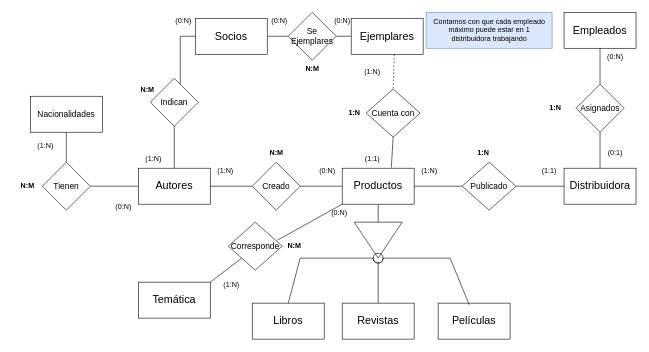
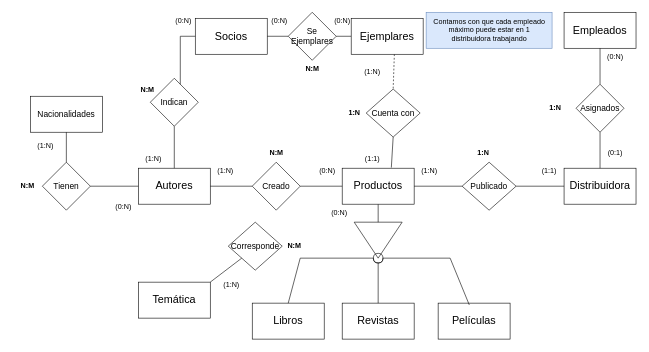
  <mxCell id="0" />
  <mxCell id="1" parent="0" />
  <mxCell id="2" value="" style="triangle;whiteSpace=wrap;html=1;rotation=90;" parent="1" vertex="1"><mxGeometry x="600" y="360" width="60" height="80" as="geometry" /></mxCell>
  <mxCell id="3" value="" style="endArrow=none;html=1;rounded=0;" parent="1" target="4" edge="1"><mxGeometry width="50" height="50" relative="1" as="geometry"><mxPoint x="630" y="370" as="sourcePoint" /><mxPoint x="630" y="310" as="targetPoint" /></mxGeometry></mxCell>
  <mxCell id="4" value="&lt;font style=&quot;font-size: 18px;&quot;&gt;Productos&lt;/font&gt;" style="rounded=0;whiteSpace=wrap;html=1;" parent="1" vertex="1"><mxGeometry x="570" y="280" width="120" height="60" as="geometry" /></mxCell>
  <mxCell id="5" value="&lt;font style=&quot;font-size: 18px;&quot;&gt;Películas&lt;/font&gt;" style="rounded=0;whiteSpace=wrap;html=1;" parent="1" vertex="1"><mxGeometry x="730" y="505" width="120" height="60" as="geometry" /></mxCell>
  <mxCell id="6" value="&lt;font style=&quot;font-size: 18px;&quot;&gt;Revistas&lt;/font&gt;" style="rounded=0;whiteSpace=wrap;html=1;" parent="1" vertex="1"><mxGeometry x="570" y="505" width="120" height="60" as="geometry" /></mxCell>
  <mxCell id="7" value="&lt;font style=&quot;font-size: 18px;&quot;&gt;Libros&lt;/font&gt;" style="rounded=0;whiteSpace=wrap;html=1;" parent="1" vertex="1"><mxGeometry x="420" y="505" width="120" height="60" as="geometry" /></mxCell>
  <mxCell id="8" value="&lt;font style=&quot;font-size: 18px;&quot;&gt;Temática&lt;/font&gt;" style="rounded=0;whiteSpace=wrap;html=1;" parent="1" vertex="1"><mxGeometry x="230" y="470" width="120" height="60" as="geometry" /></mxCell>
  <mxCell id="9" value="&lt;font style=&quot;font-size: 18px;&quot;&gt;Socios&lt;/font&gt;" style="rounded=0;whiteSpace=wrap;html=1;" parent="1" vertex="1"><mxGeometry x="325" y="30" width="120" height="60" as="geometry" /></mxCell>
  <mxCell id="10" value="&lt;font style=&quot;font-size: 18px;&quot;&gt;Autores&lt;/font&gt;" style="rounded=0;whiteSpace=wrap;html=1;" parent="1" vertex="1"><mxGeometry x="230" y="280" width="120" height="60" as="geometry" /></mxCell>
  <mxCell id="11" value="&lt;font style=&quot;font-size: 14px;&quot;&gt;Creado&lt;/font&gt;" style="rhombus;whiteSpace=wrap;html=1;" parent="1" vertex="1"><mxGeometry x="420" y="270" width="80" height="80" as="geometry" /></mxCell>
  <mxCell id="12" value="&lt;font style=&quot;font-size: 14px;&quot;&gt;Publicado&lt;/font&gt;" style="rhombus;whiteSpace=wrap;html=1;" parent="1" vertex="1"><mxGeometry x="770" y="270" width="90" height="80" as="geometry" /></mxCell>
  <mxCell id="13" value="&lt;font style=&quot;font-size: 14px;&quot;&gt;Se Ejemplares&lt;/font&gt;" style="rhombus;whiteSpace=wrap;html=1;" parent="1" vertex="1"><mxGeometry x="480" y="20" width="80" height="80" as="geometry" /></mxCell>
  <mxCell id="14" value="&lt;font style=&quot;font-size: 14px;&quot;&gt;Indican&lt;/font&gt;" style="rhombus;whiteSpace=wrap;html=1;" parent="1" vertex="1"><mxGeometry x="250" y="130" width="80" height="80" as="geometry" /></mxCell>
  <mxCell id="15" value="&lt;font style=&quot;font-size: 18px;&quot;&gt;Distribuidora&lt;/font&gt;" style="rounded=0;whiteSpace=wrap;html=1;" parent="1" vertex="1"><mxGeometry x="940" y="280" width="120" height="60" as="geometry" /></mxCell>
  <mxCell id="16" value="&lt;font style=&quot;font-size: 14px;&quot;&gt;Asignados&lt;/font&gt;" style="rhombus;whiteSpace=wrap;html=1;" parent="1" vertex="1"><mxGeometry x="960" y="140" width="80" height="80" as="geometry" /></mxCell>
  <mxCell id="17" value="&lt;font style=&quot;font-size: 18px;&quot;&gt;Empleados&lt;/font&gt;" style="rounded=0;whiteSpace=wrap;html=1;" parent="1" vertex="1"><mxGeometry x="940" y="20" width="120" height="60" as="geometry" /></mxCell>
  <mxCell id="18" value="&lt;font style=&quot;font-size: 14px;&quot;&gt;Corresponde&lt;/font&gt;" style="rhombus;whiteSpace=wrap;html=1;" parent="1" vertex="1"><mxGeometry x="380" y="370" width="90" height="80" as="geometry" /></mxCell>
  <mxCell id="19" value="" style="endArrow=halfCircle;html=1;rounded=0;entryX=1;entryY=0.5;entryDx=0;entryDy=0;endFill=0;exitX=0.5;exitY=0;exitDx=0;exitDy=0;" parent="1" source="6" target="2" edge="1"><mxGeometry width="50" height="50" relative="1" as="geometry"><mxPoint x="630" y="480" as="sourcePoint" /><mxPoint x="680" y="430" as="targetPoint" /></mxGeometry></mxCell>
  <mxCell id="20" value="" style="endArrow=halfCircle;html=1;rounded=0;entryX=1;entryY=0.5;entryDx=0;entryDy=0;endFill=0;exitX=0.433;exitY=0.05;exitDx=0;exitDy=0;exitPerimeter=0;" parent="1" source="5" target="2" edge="1"><mxGeometry width="50" height="50" relative="1" as="geometry"><mxPoint x="770" y="480" as="sourcePoint" /><mxPoint x="820" y="430" as="targetPoint" /><Array as="points"><mxPoint x="750" y="430" /></Array></mxGeometry></mxCell>
  <mxCell id="21" value="" style="endArrow=halfCircle;html=1;rounded=0;entryX=1;entryY=0.5;entryDx=0;entryDy=0;endFill=0;exitX=0.5;exitY=0;exitDx=0;exitDy=0;" parent="1" source="7" target="2" edge="1"><mxGeometry width="50" height="50" relative="1" as="geometry"><mxPoint x="480" y="480" as="sourcePoint" /><mxPoint x="530" y="430" as="targetPoint" /><Array as="points"><mxPoint x="500" y="430" /></Array></mxGeometry></mxCell>
  <mxCell id="22" value="" style="endArrow=none;html=1;rounded=0;entryX=1;entryY=0.5;entryDx=0;entryDy=0;exitX=0;exitY=0.5;exitDx=0;exitDy=0;" parent="1" source="36" target="13" edge="1"><mxGeometry width="50" height="50" relative="1" as="geometry"><mxPoint x="590" y="280" as="sourcePoint" /><mxPoint x="640" y="230" as="targetPoint" /></mxGeometry></mxCell>
  <mxCell id="23" value="" style="endArrow=none;html=1;rounded=0;exitX=1;exitY=0.5;exitDx=0;exitDy=0;entryX=0;entryY=0.5;entryDx=0;entryDy=0;" parent="1" source="11" target="4" edge="1"><mxGeometry width="50" height="50" relative="1" as="geometry"><mxPoint x="510" y="340" as="sourcePoint" /><mxPoint x="560" y="290" as="targetPoint" /></mxGeometry></mxCell>
- <mxCell id="24" value="" style="endArrow=none;html=1;rounded=0;entryX=0;entryY=1;entryDx=0;entryDy=0;exitX=0.913;exitY=0.375;exitDx=0;exitDy=0;exitPerimeter=0;" parent="1" source="18" target="4" edge="1"><mxGeometry width="50" height="50" relative="1" as="geometry"><mxPoint x="480" y="390" as="sourcePoint" /><mxPoint x="510" y="350" as="targetPoint" /></mxGeometry></mxCell>
  <mxCell id="25" value="" style="endArrow=none;html=1;rounded=0;entryX=0;entryY=1;entryDx=0;entryDy=0;exitX=1;exitY=0;exitDx=0;exitDy=0;" parent="1" source="8" target="18" edge="1"><mxGeometry width="50" height="50" relative="1" as="geometry"><mxPoint x="380" y="460" as="sourcePoint" /><mxPoint x="410" y="410" as="targetPoint" /></mxGeometry></mxCell>
  <mxCell id="26" value="" style="endArrow=none;html=1;rounded=0;entryX=0;entryY=0.5;entryDx=0;entryDy=0;exitX=1;exitY=0.5;exitDx=0;exitDy=0;" parent="1" source="10" target="11" edge="1"><mxGeometry width="50" height="50" relative="1" as="geometry"><mxPoint x="360" y="310" as="sourcePoint" /><mxPoint x="420" y="309.5" as="targetPoint" /></mxGeometry></mxCell>
  <mxCell id="27" value="" style="endArrow=none;html=1;rounded=0;exitX=1;exitY=0.5;exitDx=0;exitDy=0;entryX=0;entryY=0.5;entryDx=0;entryDy=0;" parent="1" source="12" target="15" edge="1"><mxGeometry width="50" height="50" relative="1" as="geometry"><mxPoint x="850" y="309.5" as="sourcePoint" /><mxPoint x="920" y="309.5" as="targetPoint" /></mxGeometry></mxCell>
  <mxCell id="28" value="" style="endArrow=none;html=1;rounded=0;entryX=0;entryY=0.5;entryDx=0;entryDy=0;exitX=1;exitY=0.5;exitDx=0;exitDy=0;" parent="1" source="4" target="12" edge="1"><mxGeometry width="50" height="50" relative="1" as="geometry"><mxPoint x="700" y="310" as="sourcePoint" /><mxPoint x="760" y="309.5" as="targetPoint" /></mxGeometry></mxCell>
  <mxCell id="29" value="" style="endArrow=none;html=1;rounded=0;entryX=0.5;entryY=1;entryDx=0;entryDy=0;exitX=0.5;exitY=0;exitDx=0;exitDy=0;" parent="1" source="15" target="16" edge="1"><mxGeometry width="50" height="50" relative="1" as="geometry"><mxPoint x="980" y="270" as="sourcePoint" /><mxPoint x="980" y="160" as="targetPoint" /></mxGeometry></mxCell>
  <mxCell id="30" value="" style="endArrow=none;html=1;rounded=0;exitX=0;exitY=0;exitDx=0;exitDy=0;entryX=0;entryY=0.5;entryDx=0;entryDy=0;" parent="1" target="9" edge="1"><mxGeometry width="50" height="50" relative="1" as="geometry"><mxPoint x="300" y="140" as="sourcePoint" /><mxPoint x="250" y="65" as="targetPoint" /><Array as="points"><mxPoint x="300" y="60" /></Array></mxGeometry></mxCell>
  <mxCell id="31" value="" style="endArrow=none;html=1;rounded=0;exitX=0.5;exitY=0;exitDx=0;exitDy=0;entryX=0.5;entryY=1;entryDx=0;entryDy=0;" parent="1" source="16" target="17" edge="1"><mxGeometry width="50" height="50" relative="1" as="geometry"><mxPoint x="1020" y="130" as="sourcePoint" /><mxPoint x="1010" y="90" as="targetPoint" /></mxGeometry></mxCell>
  <mxCell id="32" value="" style="endArrow=none;html=1;rounded=0;entryX=0.5;entryY=1;entryDx=0;entryDy=0;exitX=0.5;exitY=0;exitDx=0;exitDy=0;" parent="1" source="10" target="14" edge="1"><mxGeometry width="50" height="50" relative="1" as="geometry"><mxPoint x="289.5" y="320" as="sourcePoint" /><mxPoint x="290" y="220" as="targetPoint" /></mxGeometry></mxCell>
  <mxCell id="33" value="" style="endArrow=none;html=1;rounded=0;entryX=0.683;entryY=-0.017;entryDx=0;entryDy=0;exitX=0.5;exitY=1;exitDx=0;exitDy=0;entryPerimeter=0;" parent="1" source="34" target="4" edge="1"><mxGeometry width="50" height="50" relative="1" as="geometry"><mxPoint x="830" y="400" as="sourcePoint" /><mxPoint x="750" y="340" as="targetPoint" /></mxGeometry></mxCell>
  <mxCell id="34" value="&lt;font style=&quot;font-size: 14px;&quot;&gt;Cuenta con&lt;/font&gt;" style="rhombus;whiteSpace=wrap;html=1;" parent="1" vertex="1"><mxGeometry x="610" y="148" width="90" height="80" as="geometry" /></mxCell>
  <mxCell id="35" value="" style="endArrow=none;html=1;rounded=0;entryX=0.5;entryY=0;entryDx=0;entryDy=0;exitX=0.6;exitY=1;exitDx=0;exitDy=0;exitPerimeter=0;dashed=1;" parent="1" source="36" target="34" edge="1"><mxGeometry width="50" height="50" relative="1" as="geometry"><mxPoint x="920" y="460" as="sourcePoint" /><mxPoint x="670" y="330" as="targetPoint" /></mxGeometry></mxCell>
  <mxCell id="36" value="&lt;font style=&quot;font-size: 18px;&quot;&gt;Ejemplares&lt;/font&gt;" style="rounded=0;whiteSpace=wrap;html=1;" parent="1" vertex="1"><mxGeometry x="585" y="30" width="120" height="60" as="geometry" /></mxCell>
  <mxCell id="37" value="(0:N)" style="text;html=1;align=center;verticalAlign=middle;resizable=0;points=[];autosize=1;strokeColor=none;fillColor=none;" parent="1" vertex="1"><mxGeometry x="440" y="20" width="50" height="30" as="geometry" /></mxCell>
  <mxCell id="38" value="(1:N)" style="text;html=1;align=center;verticalAlign=middle;resizable=0;points=[];autosize=1;strokeColor=none;fillColor=none;" parent="1" vertex="1"><mxGeometry x="360" y="460" width="50" height="30" as="geometry" /></mxCell>
  <mxCell id="39" value="&lt;b&gt;N:M&lt;/b&gt;" style="text;html=1;align=center;verticalAlign=middle;resizable=0;points=[];autosize=1;strokeColor=none;fillColor=none;" parent="1" vertex="1"><mxGeometry x="465" y="395" width="50" height="30" as="geometry" /></mxCell>
  <mxCell id="40" value="(0:N)" style="text;html=1;align=center;verticalAlign=middle;resizable=0;points=[];autosize=1;strokeColor=none;fillColor=none;" parent="1" vertex="1"><mxGeometry x="540" y="340" width="50" height="30" as="geometry" /></mxCell>
  <mxCell id="41" value="(1:N)" style="text;html=1;align=center;verticalAlign=middle;resizable=0;points=[];autosize=1;strokeColor=none;fillColor=none;" parent="1" vertex="1"><mxGeometry x="595" y="105" width="50" height="30" as="geometry" /></mxCell>
  <mxCell id="42" value="&lt;b&gt;1:N&lt;/b&gt;" style="text;html=1;align=center;verticalAlign=middle;resizable=0;points=[];autosize=1;strokeColor=none;fillColor=none;" parent="1" vertex="1"><mxGeometry x="570" y="173" width="40" height="30" as="geometry" /></mxCell>
  <mxCell id="43" value="(0:N)" style="text;html=1;align=center;verticalAlign=middle;resizable=0;points=[];autosize=1;strokeColor=none;fillColor=none;" parent="1" vertex="1"><mxGeometry x="545" y="20" width="50" height="30" as="geometry" /></mxCell>
  <mxCell id="44" value="(1:N)" style="text;html=1;align=center;verticalAlign=middle;resizable=0;points=[];autosize=1;strokeColor=none;fillColor=none;" parent="1" vertex="1"><mxGeometry x="690" y="270" width="50" height="30" as="geometry" /></mxCell>
  <mxCell id="45" value="&lt;b&gt;1:N&lt;/b&gt;" style="text;html=1;align=center;verticalAlign=middle;resizable=0;points=[];autosize=1;strokeColor=none;fillColor=none;" parent="1" vertex="1"><mxGeometry x="785" y="240" width="40" height="30" as="geometry" /></mxCell>
  <mxCell id="46" value="(1:1)" style="text;html=1;align=center;verticalAlign=middle;resizable=0;points=[];autosize=1;strokeColor=none;fillColor=none;" parent="1" vertex="1"><mxGeometry x="890" y="270" width="50" height="30" as="geometry" /></mxCell>
  <mxCell id="47" value="(0:1)" style="text;html=1;align=center;verticalAlign=middle;resizable=0;points=[];autosize=1;strokeColor=none;fillColor=none;" parent="1" vertex="1"><mxGeometry x="1000" y="240" width="50" height="30" as="geometry" /></mxCell>
  <mxCell id="48" value="&lt;b&gt;1:N&lt;/b&gt;" style="text;html=1;align=center;verticalAlign=middle;resizable=0;points=[];autosize=1;strokeColor=none;fillColor=none;" parent="1" vertex="1"><mxGeometry x="905" y="165" width="40" height="30" as="geometry" /></mxCell>
  <mxCell id="49" value="(0:N)" style="text;html=1;align=center;verticalAlign=middle;resizable=0;points=[];autosize=1;strokeColor=none;fillColor=none;" parent="1" vertex="1"><mxGeometry x="1000" y="80" width="50" height="30" as="geometry" /></mxCell>
  <mxCell id="50" value="(1:1)" style="text;html=1;align=center;verticalAlign=middle;resizable=0;points=[];autosize=1;strokeColor=none;fillColor=none;" parent="1" vertex="1"><mxGeometry x="595" y="250" width="50" height="30" as="geometry" /></mxCell>
  <mxCell id="51" value="(0:N)" style="text;html=1;align=center;verticalAlign=middle;resizable=0;points=[];autosize=1;strokeColor=none;fillColor=none;" parent="1" vertex="1"><mxGeometry x="520" y="270" width="50" height="30" as="geometry" /></mxCell>
  <mxCell id="52" value="&lt;b&gt;N:M&lt;/b&gt;" style="text;html=1;align=center;verticalAlign=middle;resizable=0;points=[];autosize=1;strokeColor=none;fillColor=none;" parent="1" vertex="1"><mxGeometry x="435" y="240" width="50" height="30" as="geometry" /></mxCell>
  <mxCell id="53" value="(1:N)" style="text;html=1;align=center;verticalAlign=middle;resizable=0;points=[];autosize=1;strokeColor=none;fillColor=none;" parent="1" vertex="1"><mxGeometry x="350" y="270" width="50" height="30" as="geometry" /></mxCell>
  <mxCell id="54" value="(0:N)" style="text;html=1;align=center;verticalAlign=middle;resizable=0;points=[];autosize=1;strokeColor=none;fillColor=none;" parent="1" vertex="1"><mxGeometry x="280" y="20" width="50" height="30" as="geometry" /></mxCell>
  <mxCell id="55" value="&lt;b&gt;N:M&lt;/b&gt;" style="text;html=1;align=center;verticalAlign=middle;resizable=0;points=[];autosize=1;strokeColor=none;fillColor=none;" parent="1" vertex="1"><mxGeometry y="135" width="50" height="30" as="geometry" x="220" /></mxCell>
  <mxCell id="56" value="(1:N)" style="text;html=1;align=center;verticalAlign=middle;resizable=0;points=[];autosize=1;strokeColor=none;fillColor=none;" parent="1" vertex="1"><mxGeometry x="230" y="250" width="50" height="30" as="geometry" /></mxCell>
  <mxCell id="57" value="&lt;b&gt;N:M&lt;/b&gt;" style="text;html=1;align=center;verticalAlign=middle;resizable=0;points=[];autosize=1;strokeColor=none;fillColor=none;" parent="1" vertex="1"><mxGeometry x="495" y="100" width="50" height="30" as="geometry" /></mxCell>
  <mxCell id="58" value="Contamos con que cada empleado&lt;br&gt;máximo puede estar en 1 &lt;br&gt;distribuidora trabajando" style="text;html=1;align=center;verticalAlign=middle;resizable=0;points=[];autosize=1;strokeColor=#6c8ebf;fillColor=#dae8fc;fillStyle=auto;" parent="1" vertex="1"><mxGeometry x="710" y="20" width="210" height="60" as="geometry" /></mxCell>
  <mxCell id="59" value="" style="endArrow=none;html=1;rounded=0;exitX=0;exitY=0.5;exitDx=0;exitDy=0;entryX=1;entryY=0.5;entryDx=0;entryDy=0;" parent="1" source="13" target="9" edge="1"><mxGeometry width="50" height="50" relative="1" as="geometry"><mxPoint x="590" y="85" as="sourcePoint" /><mxPoint x="450" y="60" as="targetPoint" /></mxGeometry></mxCell>
  <mxCell id="60" value="&lt;font style=&quot;font-size: 14px;&quot;&gt;Nacionalidades&lt;/font&gt;" style="rounded=0;whiteSpace=wrap;html=1;" vertex="1" parent="1"><mxGeometry x="50" y="160" width="120" height="60" as="geometry" /></mxCell>
  <mxCell id="61" value="&lt;font style=&quot;font-size: 14px;&quot;&gt;Tienen&lt;/font&gt;" style="rhombus;whiteSpace=wrap;html=1;" vertex="1" parent="1"><mxGeometry x="70" y="270" width="80" height="80" as="geometry" /></mxCell>
  <mxCell id="62" value="" style="endArrow=none;html=1;rounded=0;entryX=0.5;entryY=1;entryDx=0;entryDy=0;exitX=0.5;exitY=0;exitDx=0;exitDy=0;" edge="1" parent="1" source="61" target="60"><mxGeometry width="50" height="50" relative="1" as="geometry"><mxPoint x="620" y="300" as="sourcePoint" /><mxPoint x="670" y="250" as="targetPoint" /></mxGeometry></mxCell>
  <mxCell id="63" value="" style="endArrow=none;html=1;rounded=0;entryX=0;entryY=0.5;entryDx=0;entryDy=0;exitX=1;exitY=0.5;exitDx=0;exitDy=0;" edge="1" parent="1" source="61" target="10"><mxGeometry width="50" height="50" relative="1" as="geometry"><mxPoint x="120" y="280" as="sourcePoint" /><mxPoint x="120" y="230" as="targetPoint" /></mxGeometry></mxCell>
  <mxCell id="64" value="(1:N)" style="text;html=1;align=center;verticalAlign=middle;resizable=0;points=[];autosize=1;strokeColor=none;fillColor=none;" vertex="1" parent="1"><mxGeometry x="50" y="228" width="50" height="30" as="geometry" /></mxCell>
  <mxCell id="65" value="(0:N)" style="text;html=1;align=center;verticalAlign=middle;resizable=0;points=[];autosize=1;strokeColor=none;fillColor=none;" vertex="1" parent="1"><mxGeometry x="180" y="330" width="50" height="30" as="geometry" /></mxCell>
  <mxCell id="66" value="&lt;b&gt;N:M&lt;/b&gt;" style="text;html=1;align=center;verticalAlign=middle;resizable=0;points=[];autosize=1;strokeColor=none;fillColor=none;" vertex="1" parent="1"><mxGeometry x="20" y="295" width="50" height="30" as="geometry" /></mxCell>
